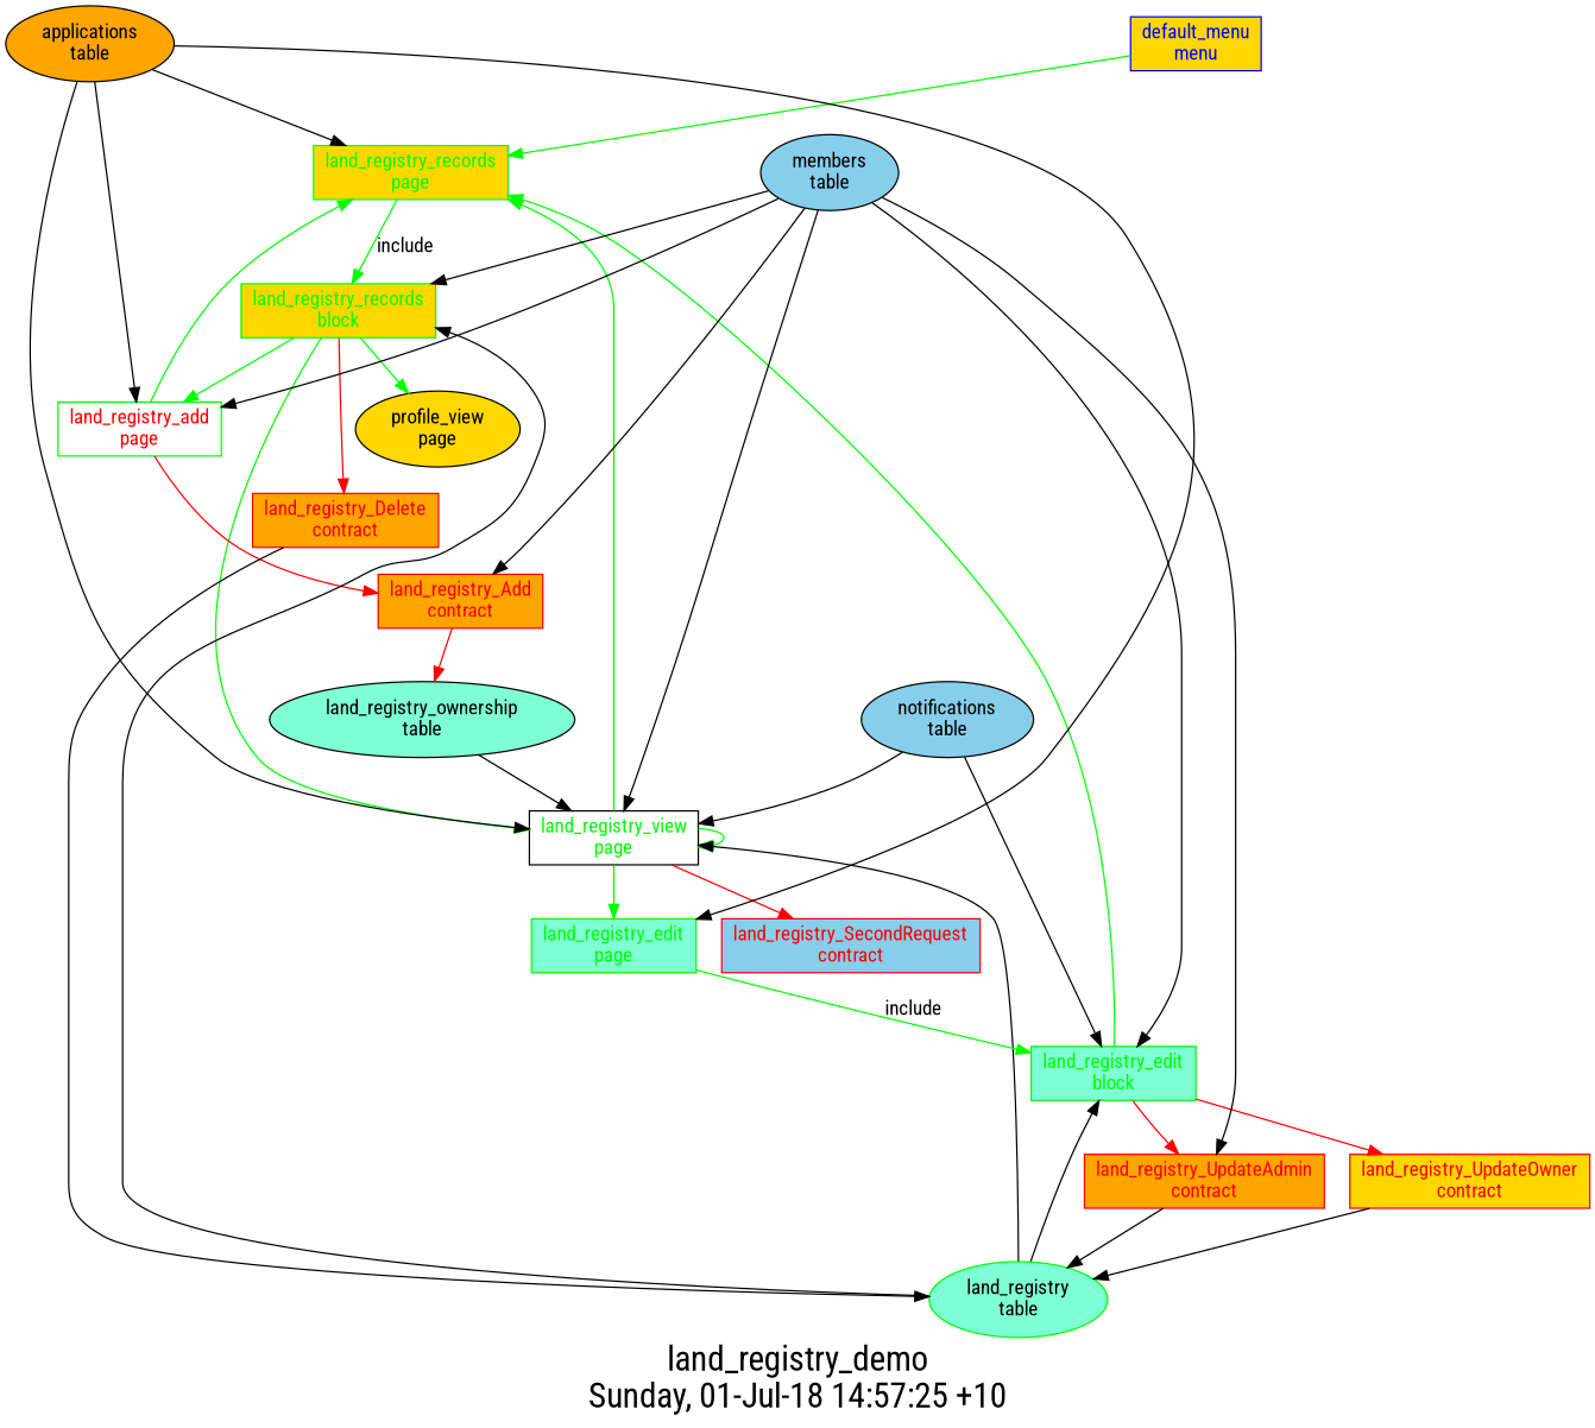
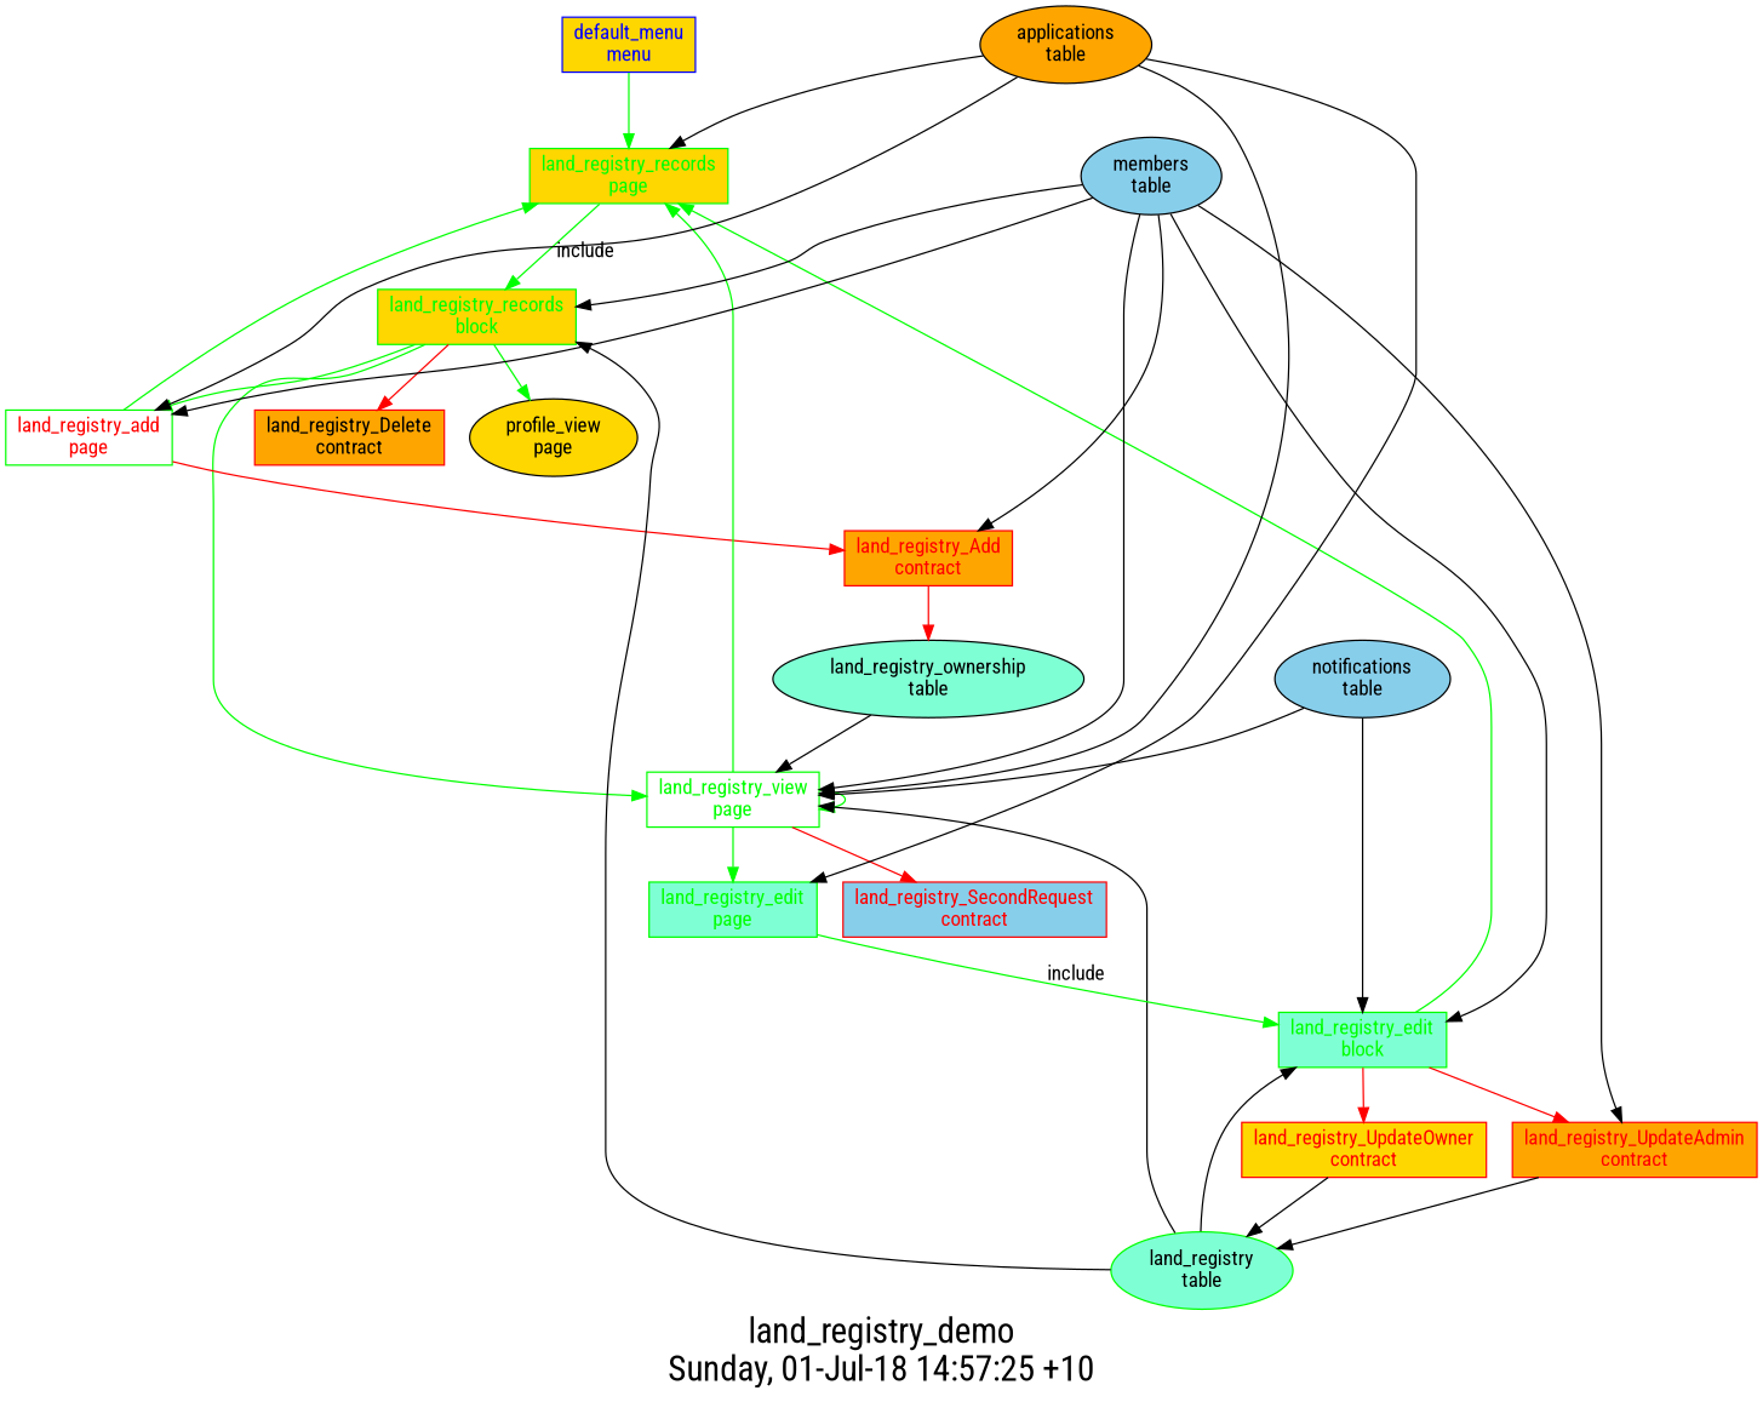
  digraph {
    fontname="Roboto Condensed"
    fontsize=24
    label="land_registry_demo\nSunday, 01-Jul-18 14:57:25 +10"
    nojustify=true
    ordering=out
    rankdir=TB
    node [color=green fillcolor=gold fontname="Roboto Condensed" group=contracts shape=record style=filled]
    edge [fontname="Roboto Condensed"]
    "default_menu\nmenu" [color=blue fontcolor=blue group=menus]
    "land_registry_records\npage" [fontcolor=green group=pages]
    "land_registry_records\nblock" [fontcolor=green group=blocks]
    "land_registry_add\npage" [fillcolor=white fontcolor=red group=pages]
-   "land_registry_view\npage" [color=black fillcolor=white fontcolor=green group=pages]
-   "land_registry_Delete\ncontract" [color=red fillcolor=orange fontcolor=red]
+   "land_registry_view\npage" [fillcolor=white fontcolor=green group=pages]
+   "land_registry_Delete\ncontract" [color=red fillcolor=orange fontcolor=black]
    "profile_view\npage" [color="" group="" shape=""]
    "land_registry_Add\ncontract" [color=red fillcolor=orange fontcolor=red]
    "land_registry_ownership\ntable" [fillcolor=aquamarine group=tables color="" shape=""]
    "land_registry\ntable" [fillcolor=aquamarine group=tables shape=""]
    "land_registry_edit\nblock" [fillcolor=aquamarine fontcolor=green group=blocks]
    "applications\ntable" [fillcolor=orange color="" group="" shape=""]
    "land_registry_edit\npage" [fillcolor=aquamarine fontcolor=green group=pages]
    "land_registry_SecondRequest\ncontract" [color=red fillcolor=skyblue fontcolor=red]
    "members\ntable" [fillcolor=skyblue color="" group="" shape=""]
    "land_registry_UpdateAdmin\ncontract" [color=red fillcolor=orange fontcolor=red]
    "land_registry_UpdateOwner\ncontract" [color=red fontcolor=red]
    "notifications\ntable" [fillcolor=skyblue color="" group="" shape=""]
    "default_menu\nmenu" -> "land_registry_records\npage" [color=green]
    "land_registry_records\npage" -> "land_registry_records\nblock" [color=green label=include]
    "land_registry_records\nblock" -> "land_registry_add\npage" [color=green]
    "land_registry_records\nblock" -> "land_registry_view\npage" [color=green]
    "land_registry_records\nblock" -> "land_registry_Delete\ncontract" [color=red]
    "land_registry_records\nblock" -> "profile_view\npage" [color=green]
    "land_registry_add\npage" -> "land_registry_records\npage" [color=green]
    "land_registry_add\npage" -> "land_registry_Add\ncontract" [color=red]
    "land_registry_view\npage" -> "land_registry_records\npage" [color=green]
    "land_registry_view\npage" -> "land_registry_view\npage" [color=green]
    "land_registry_view\npage" -> "land_registry_edit\npage" [color=green]
    "land_registry_view\npage" -> "land_registry_SecondRequest\ncontract" [color=red]
-   "land_registry_Delete\ncontract" -> "land_registry\ntable"
    "land_registry_Add\ncontract" -> "land_registry_ownership\ntable" [color=red]
    "land_registry_ownership\ntable" -> "land_registry_view\npage"
    "land_registry\ntable" -> "land_registry_records\nblock"
    "land_registry\ntable" -> "land_registry_view\npage"
    "land_registry\ntable" -> "land_registry_edit\nblock"
    "land_registry_edit\nblock" -> "land_registry_records\npage" [color=green]
    "land_registry_edit\nblock" -> "land_registry_UpdateAdmin\ncontract" [color=red]
    "land_registry_edit\nblock" -> "land_registry_UpdateOwner\ncontract" [color=red]
    "applications\ntable" -> "land_registry_records\npage"
    "applications\ntable" -> "land_registry_add\npage"
    "applications\ntable" -> "land_registry_view\npage"
    "applications\ntable" -> "land_registry_edit\npage"
    "land_registry_edit\npage" -> "land_registry_edit\nblock" [color=green label=include]
    "members\ntable" -> "land_registry_records\nblock"
    "members\ntable" -> "land_registry_add\npage"
    "members\ntable" -> "land_registry_view\npage"
    "members\ntable" -> "land_registry_Add\ncontract"
    "members\ntable" -> "land_registry_edit\nblock"
    "members\ntable" -> "land_registry_UpdateAdmin\ncontract"
    "land_registry_UpdateAdmin\ncontract" -> "land_registry\ntable"
    "land_registry_UpdateOwner\ncontract" -> "land_registry\ntable"
    "notifications\ntable" -> "land_registry_view\npage"
    "notifications\ntable" -> "land_registry_edit\nblock"
  }
